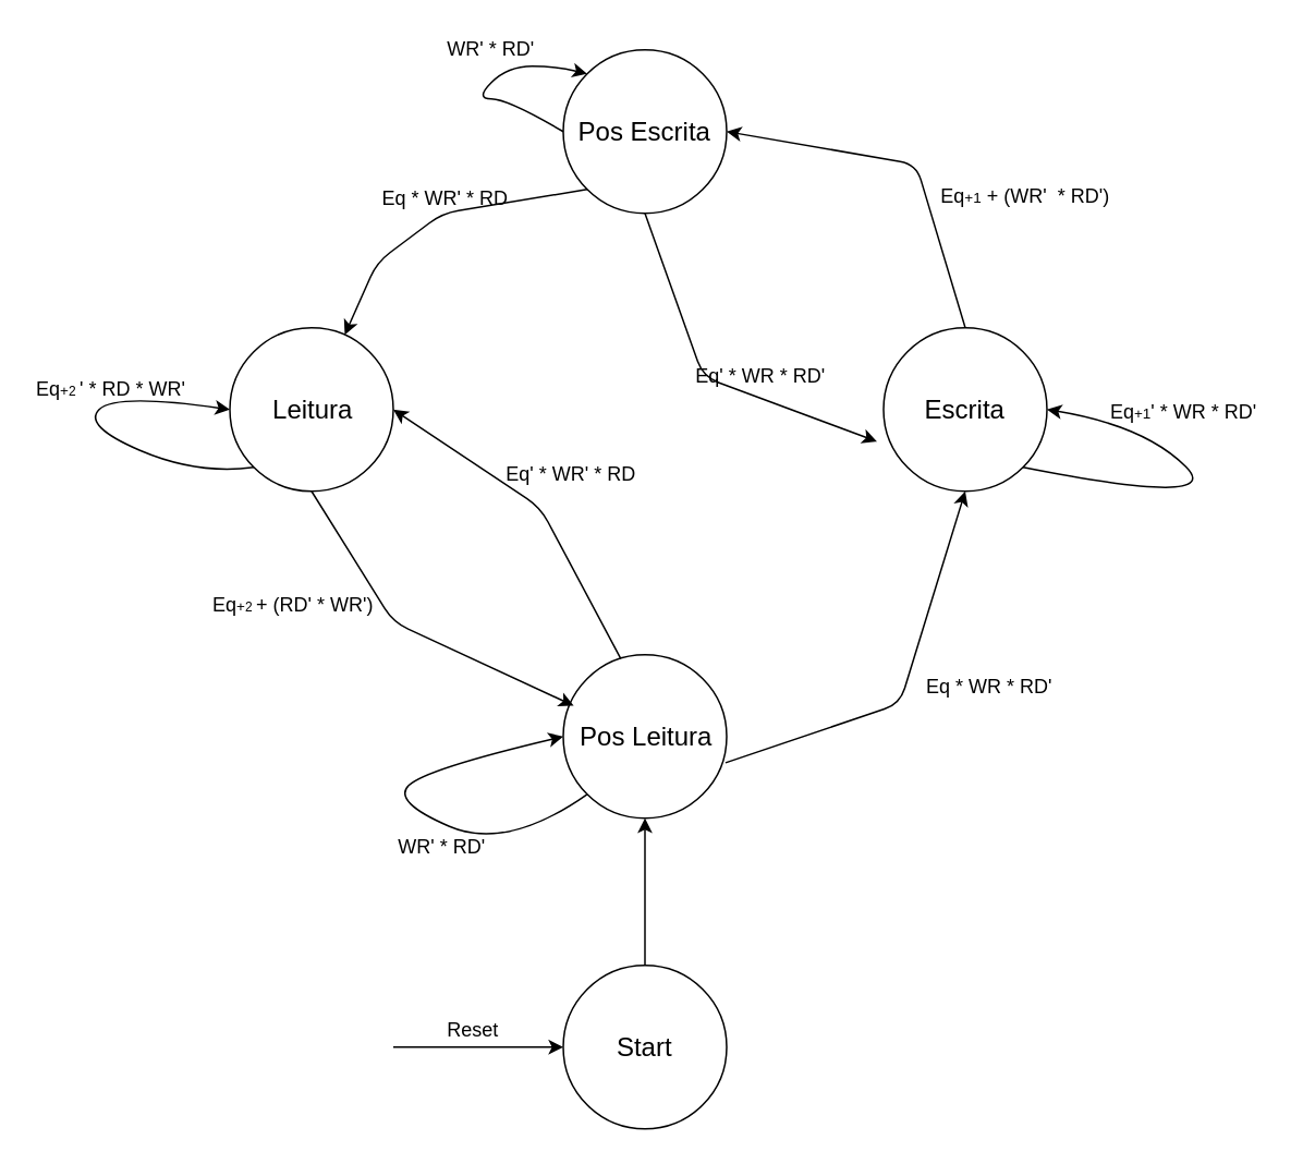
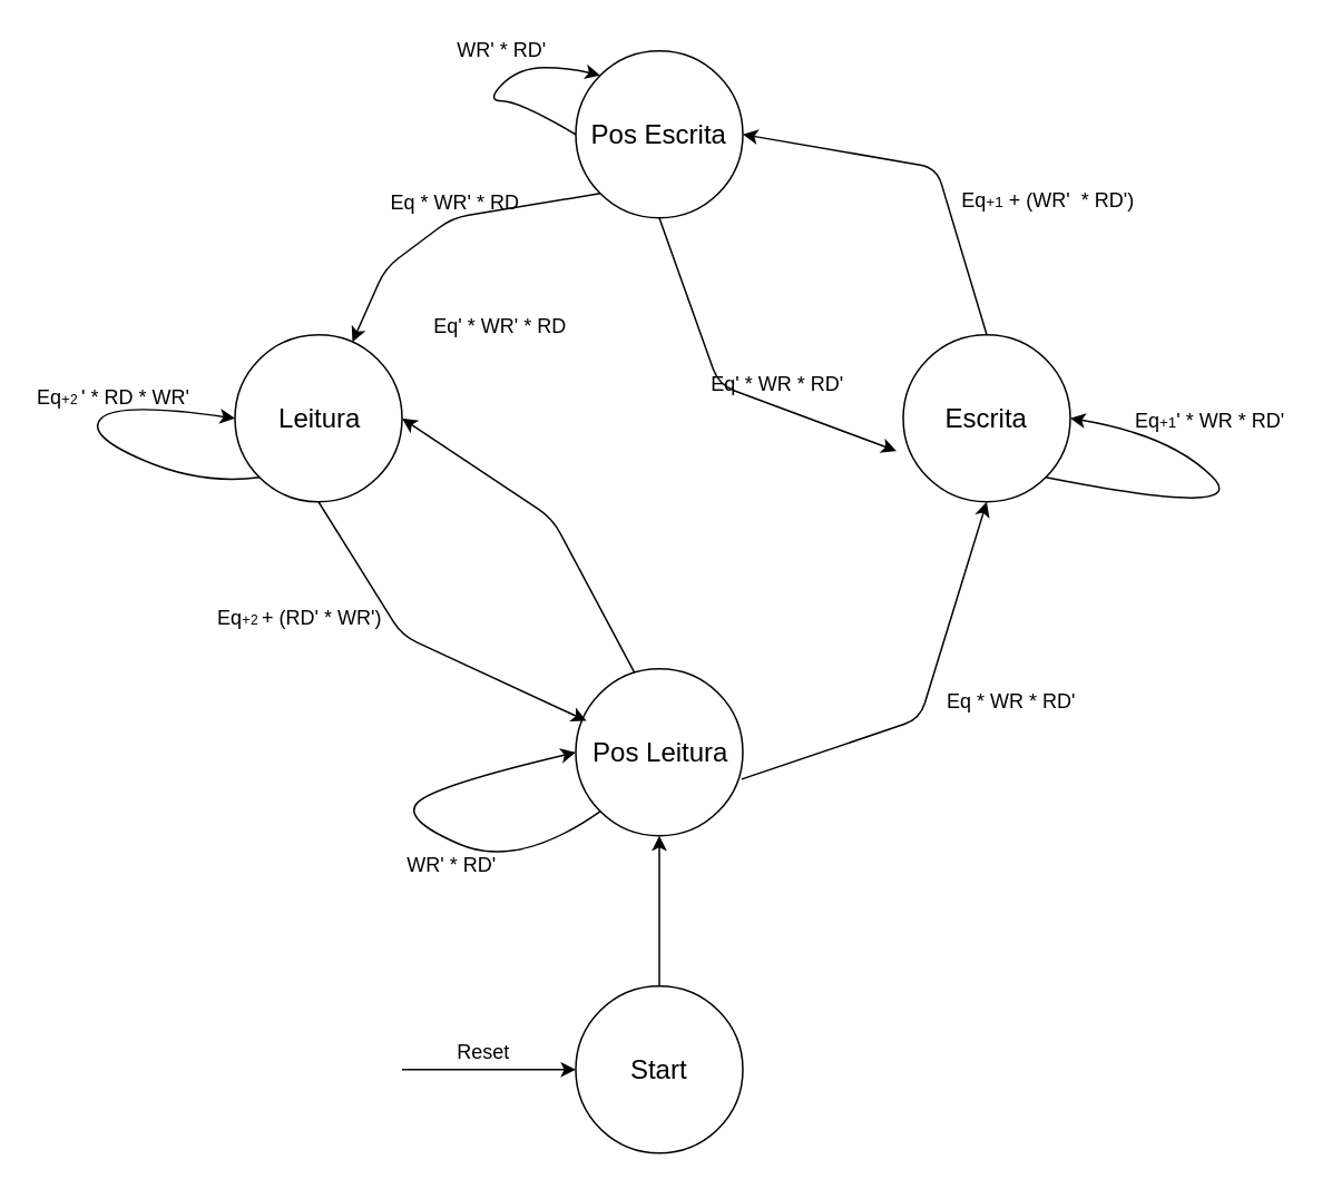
  <mxCell id="0" />
  <mxCell id="1" parent="0" />
  <mxCell id="2" style="edgeStyle=orthogonalEdgeStyle;rounded=0;orthogonalLoop=1;jettySize=auto;html=1;entryX=0.5;entryY=1;entryDx=0;entryDy=0;" edge="1" parent="1" source="3" target="4"><mxGeometry relative="1" as="geometry" /></mxCell>
  <mxCell id="3" value="" style="ellipse;whiteSpace=wrap;html=1;aspect=fixed;" vertex="1" parent="1"><mxGeometry x="344" y="590" width="100" height="100" as="geometry" /></mxCell>
  <mxCell id="4" value="" style="ellipse;whiteSpace=wrap;html=1;aspect=fixed;" vertex="1" parent="1"><mxGeometry x="344" y="400" width="100" height="100" as="geometry" /></mxCell>
  <mxCell id="5" value="" style="ellipse;whiteSpace=wrap;html=1;aspect=fixed;" vertex="1" parent="1"><mxGeometry x="540" y="200" width="100" height="100" as="geometry" /></mxCell>
  <mxCell id="6" value="" style="ellipse;whiteSpace=wrap;html=1;aspect=fixed;" vertex="1" parent="1"><mxGeometry x="344" y="30" width="100" height="100" as="geometry" /></mxCell>
  <mxCell id="7" value="" style="ellipse;whiteSpace=wrap;html=1;aspect=fixed;" vertex="1" parent="1"><mxGeometry x="140" y="200" width="100" height="100" as="geometry" /></mxCell>
  <mxCell id="8" value="" style="curved=1;endArrow=classic;html=1;entryX=0;entryY=0.5;entryDx=0;entryDy=0;exitX=0;exitY=1;exitDx=0;exitDy=0;" edge="1" parent="1" source="7" target="7"><mxGeometry width="50" height="50" relative="1" as="geometry"><mxPoint x="130" y="290" as="sourcePoint" /><mxPoint x="120" y="240" as="targetPoint" /><Array as="points"><mxPoint x="120" y="290" /><mxPoint x="50" y="260" /><mxPoint x="70" y="240" /></Array></mxGeometry></mxCell>
  <mxCell id="9" value="" style="curved=1;endArrow=classic;html=1;entryX=0;entryY=0.5;entryDx=0;entryDy=0;exitX=0;exitY=1;exitDx=0;exitDy=0;" edge="1" parent="1" source="4" target="4"><mxGeometry width="50" height="50" relative="1" as="geometry"><mxPoint x="344.005" y="515.355" as="sourcePoint" /><mxPoint x="329.36" y="480" as="targetPoint" /><Array as="points"><mxPoint x="309.36" y="520" /><mxPoint x="239.36" y="490" /><mxPoint x="259.36" y="470" /></Array></mxGeometry></mxCell>
  <mxCell id="10" value="" style="curved=1;endArrow=classic;html=1;entryX=1;entryY=0.5;entryDx=0;entryDy=0;exitX=1;exitY=1;exitDx=0;exitDy=0;" edge="1" parent="1" source="5" target="5"><mxGeometry width="50" height="50" relative="1" as="geometry"><mxPoint x="784.645" y="305.355" as="sourcePoint" /><mxPoint x="770" y="270" as="targetPoint" /><Array as="points"><mxPoint x="750" y="310" /><mxPoint x="700" y="260" /></Array></mxGeometry></mxCell>
  <mxCell id="11" value="" style="curved=1;endArrow=classic;html=1;exitX=0;exitY=0.5;exitDx=0;exitDy=0;entryX=0;entryY=0;entryDx=0;entryDy=0;" edge="1" parent="1" source="6" target="6"><mxGeometry width="50" height="50" relative="1" as="geometry"><mxPoint x="344.645" y="55.355" as="sourcePoint" /><mxPoint x="340" y="20" as="targetPoint" /><Array as="points"><mxPoint x="310" y="60" /><mxPoint x="290" y="60" /><mxPoint x="310" y="40" /><mxPoint x="340" y="40" /></Array></mxGeometry></mxCell>
  <mxCell id="12" value="" style="endArrow=classic;html=1;exitX=0.352;exitY=0.024;exitDx=0;exitDy=0;exitPerimeter=0;entryX=1;entryY=0.5;entryDx=0;entryDy=0;" edge="1" parent="1" source="4" target="7"><mxGeometry width="50" height="50" relative="1" as="geometry"><mxPoint x="340" y="380" as="sourcePoint" /><mxPoint x="390" y="330" as="targetPoint" /><Array as="points"><mxPoint x="330" y="310" /></Array></mxGeometry></mxCell>
  <mxCell id="13" value="" style="endArrow=classic;html=1;exitX=0.5;exitY=1;exitDx=0;exitDy=0;entryX=0.064;entryY=0.312;entryDx=0;entryDy=0;entryPerimeter=0;" edge="1" parent="1" source="7" target="4"><mxGeometry width="50" height="50" relative="1" as="geometry"><mxPoint x="219.2" y="500" as="sourcePoint" /><mxPoint x="80" y="347.6" as="targetPoint" /><Array as="points"><mxPoint x="240" y="380" /></Array></mxGeometry></mxCell>
  <mxCell id="14" value="" style="endArrow=classic;html=1;entryX=1;entryY=0.5;entryDx=0;entryDy=0;exitX=0.5;exitY=0;exitDx=0;exitDy=0;exitPerimeter=0;" edge="1" parent="1" source="5" target="6"><mxGeometry width="50" height="50" relative="1" as="geometry"><mxPoint x="600" y="192" as="sourcePoint" /><mxPoint x="470" y="40" as="targetPoint" /><Array as="points"><mxPoint x="560" y="100" /></Array></mxGeometry></mxCell>
  <mxCell id="15" value="" style="endArrow=classic;html=1;exitX=0.5;exitY=1;exitDx=0;exitDy=0;entryX=-0.04;entryY=0.696;entryDx=0;entryDy=0;entryPerimeter=0;" edge="1" parent="1" source="6" target="5"><mxGeometry width="50" height="50" relative="1" as="geometry"><mxPoint x="379.6" y="150" as="sourcePoint" /><mxPoint x="540" y="281.2" as="targetPoint" /><Array as="points"><mxPoint x="429.6" y="230" /></Array></mxGeometry></mxCell>
  <mxCell id="16" value="" style="endArrow=classic;html=1;exitX=0.993;exitY=0.661;exitDx=0;exitDy=0;entryX=0.5;entryY=1;entryDx=0;entryDy=0;exitPerimeter=0;" edge="1" parent="1" source="4" target="5"><mxGeometry width="50" height="50" relative="1" as="geometry"><mxPoint x="530" y="384.4" as="sourcePoint" /><mxPoint x="690.4" y="515.6" as="targetPoint" /><Array as="points"><mxPoint x="550" y="430" /></Array></mxGeometry></mxCell>
  <mxCell id="17" value="" style="endArrow=classic;html=1;exitX=0;exitY=1;exitDx=0;exitDy=0;" edge="1" parent="1" source="6" target="7"><mxGeometry width="50" height="50" relative="1" as="geometry"><mxPoint x="80" y="146.1" as="sourcePoint" /><mxPoint x="226.7" y="-20" as="targetPoint" /><Array as="points"><mxPoint x="270" y="130" /><mxPoint x="230" y="160" /></Array></mxGeometry></mxCell>
  <mxCell id="18" value="&lt;span style=&quot;font-size: 16px&quot;&gt;Start&lt;/span&gt;" style="text;html=1;strokeColor=none;fillColor=none;align=center;verticalAlign=middle;whiteSpace=wrap;rounded=0;" vertex="1" parent="1"><mxGeometry x="354" y="615" width="80" height="50" as="geometry" /></mxCell>
  <mxCell id="19" value="" style="endArrow=classic;html=1;entryX=0;entryY=0.5;entryDx=0;entryDy=0;" edge="1" parent="1" target="3"><mxGeometry width="50" height="50" relative="1" as="geometry"><mxPoint x="240" y="640" as="sourcePoint" /><mxPoint x="310" y="720" as="targetPoint" /></mxGeometry></mxCell>
  <mxCell id="20" value="Reset" style="text;html=1;strokeColor=none;fillColor=none;align=center;verticalAlign=middle;whiteSpace=wrap;rounded=0;" vertex="1" parent="1"><mxGeometry x="274" y="620" width="30" height="20" as="geometry" /></mxCell>
  <mxCell id="21" value="&lt;span style=&quot;font-size: 16px&quot;&gt;Pos Leitura&lt;/span&gt;" style="text;html=1;strokeColor=none;fillColor=none;align=center;verticalAlign=middle;whiteSpace=wrap;rounded=0;" vertex="1" parent="1"><mxGeometry x="350" y="425" width="90" height="50" as="geometry" /></mxCell>
  <mxCell id="22" value="WR' * RD'" style="text;html=1;strokeColor=none;fillColor=none;align=center;verticalAlign=middle;whiteSpace=wrap;rounded=0;" vertex="1" parent="1"><mxGeometry x="230" y="508" width="80" height="20" as="geometry" /></mxCell>
  <mxCell id="23" value="Eq * WR * RD'" style="text;html=1;strokeColor=none;fillColor=none;align=center;verticalAlign=middle;whiteSpace=wrap;rounded=0;rotation=0;" vertex="1" parent="1"><mxGeometry x="560" y="410" width="90" height="20" as="geometry" /></mxCell>
- <mxCell id="24" value="Eq' * WR' * RD" style="text;html=1;strokeColor=none;fillColor=none;align=center;verticalAlign=middle;whiteSpace=wrap;rounded=0;" vertex="1" parent="1"><mxGeometry x="304" y="280" width="90" height="20" as="geometry" /></mxCell>
+ <mxCell id="24" value="Eq' * WR' * RD" style="text;html=1;strokeColor=none;fillColor=none;align=center;verticalAlign=middle;whiteSpace=wrap;rounded=0;" vertex="1" parent="1"><mxGeometry x="254" y="185" width="90" height="20" as="geometry" /></mxCell>
  <mxCell id="25" value="Eq&lt;span style=&quot;font-size: 9px&quot;&gt;+&lt;/span&gt;&lt;font style=&quot;font-size: 8px&quot;&gt;2&amp;nbsp;&lt;span style=&quot;font-size: 12px&quot;&gt;+ (RD' * WR')&lt;/span&gt;&lt;/font&gt;" style="text;html=1;strokeColor=none;fillColor=none;align=center;verticalAlign=middle;whiteSpace=wrap;rounded=0;rotation=0;" vertex="1" parent="1"><mxGeometry x="120" y="360" width="118" height="20" as="geometry" /></mxCell>
  <mxCell id="26" value="Eq&lt;span style=&quot;font-size: 9px&quot;&gt;+1&lt;/span&gt;&lt;font style=&quot;font-size: 8px&quot;&gt;&lt;span style=&quot;font-size: 12px&quot;&gt;&amp;nbsp;+&amp;nbsp;&lt;/span&gt;&lt;/font&gt;(WR'&amp;nbsp; * RD')" style="text;html=1;strokeColor=none;fillColor=none;align=center;verticalAlign=middle;whiteSpace=wrap;rounded=0;rotation=0;" vertex="1" parent="1"><mxGeometry x="570" y="110" width="114" height="20" as="geometry" /></mxCell>
  <mxCell id="27" value="Eq&lt;span style=&quot;font-size: 9px&quot;&gt;+&lt;/span&gt;&lt;font style=&quot;font-size: 8px&quot;&gt;2&amp;nbsp;&lt;span style=&quot;font-size: 12px&quot;&gt;' * RD * WR'&lt;/span&gt;&lt;br&gt;&lt;/font&gt;" style="text;html=1;strokeColor=none;fillColor=none;align=center;verticalAlign=middle;whiteSpace=wrap;rounded=0;rotation=0;" vertex="1" parent="1"><mxGeometry x="20" y="228" width="95" height="20" as="geometry" /></mxCell>
  <mxCell id="28" value="Eq&lt;span style=&quot;font-size: 9px&quot;&gt;+1&lt;/span&gt;&lt;font style=&quot;font-size: 8px&quot;&gt;&lt;span style=&quot;font-size: 12px&quot;&gt;' * WR * RD'&lt;/span&gt;&amp;nbsp;&lt;/font&gt;" style="text;html=1;strokeColor=none;fillColor=none;align=center;verticalAlign=middle;whiteSpace=wrap;rounded=0;rotation=0;" vertex="1" parent="1"><mxGeometry x="675" y="242" width="100" height="20" as="geometry" /></mxCell>
  <mxCell id="29" value="Eq' * WR * RD'" style="text;html=1;strokeColor=none;fillColor=none;align=center;verticalAlign=middle;whiteSpace=wrap;rounded=0;" vertex="1" parent="1"><mxGeometry x="420" y="220" width="90" height="20" as="geometry" /></mxCell>
  <mxCell id="30" value="Eq * WR' * RD" style="text;html=1;strokeColor=none;fillColor=none;align=center;verticalAlign=middle;whiteSpace=wrap;rounded=0;" vertex="1" parent="1"><mxGeometry x="227" y="111" width="90" height="20" as="geometry" /></mxCell>
  <mxCell id="31" value="WR' * RD'" style="text;html=1;strokeColor=none;fillColor=none;align=center;verticalAlign=middle;whiteSpace=wrap;rounded=0;" vertex="1" parent="1"><mxGeometry x="260" y="20" width="80" height="20" as="geometry" /></mxCell>
  <mxCell id="32" value="&lt;span style=&quot;font-size: 16px&quot;&gt;Pos Escrita&lt;/span&gt;&lt;span style=&quot;color: rgba(0 , 0 , 0 , 0) ; font-family: monospace ; font-size: 0px ; white-space: nowrap&quot;&gt;%3CmxGraphModel%3E%3Croot%3E%3CmxCell%20id%3D%220%22%2F%3E%3CmxCell%20id%3D%221%22%20parent%3D%220%22%2F%3E%3CmxCell%20id%3D%222%22%20value%3D%22%26lt%3Bspan%20style%3D%26quot%3Bfont-size%3A%2016px%26quot%3B%26gt%3BPos%20Leitura%26lt%3B%2Fspan%26gt%3B%22%20style%3D%22text%3Bhtml%3D1%3BstrokeColor%3Dnone%3BfillColor%3Dnone%3Balign%3Dcenter%3BverticalAlign%3Dmiddle%3BwhiteSpace%3Dwrap%3Brounded%3D0%3B%22%20vertex%3D%221%22%20parent%3D%221%22%3E%3CmxGeometry%20x%3D%22370%22%20y%3D%22475%22%20width%3D%2290%22%20height%3D%2250%22%20as%3D%22geometry%22%2F%3E%3C%2FmxCell%3E%3C%2Froot%3E%3C%2FmxGraphModel%3E&lt;/span&gt;" style="text;html=1;strokeColor=none;fillColor=none;align=center;verticalAlign=middle;whiteSpace=wrap;rounded=0;" vertex="1" parent="1"><mxGeometry x="349" y="55" width="90" height="50" as="geometry" /></mxCell>
  <mxCell id="33" value="&lt;span style=&quot;font-size: 16px&quot;&gt;Escrita&lt;br&gt;&lt;/span&gt;" style="text;html=1;strokeColor=none;fillColor=none;align=center;verticalAlign=middle;whiteSpace=wrap;rounded=0;" vertex="1" parent="1"><mxGeometry x="545" y="225" width="90" height="50" as="geometry" /></mxCell>
  <mxCell id="34" value="&lt;span style=&quot;font-size: 16px&quot;&gt;Leitura&lt;/span&gt;" style="text;html=1;strokeColor=none;fillColor=none;align=center;verticalAlign=middle;whiteSpace=wrap;rounded=0;" vertex="1" parent="1"><mxGeometry x="146" y="225" width="90" height="50" as="geometry" /></mxCell>
